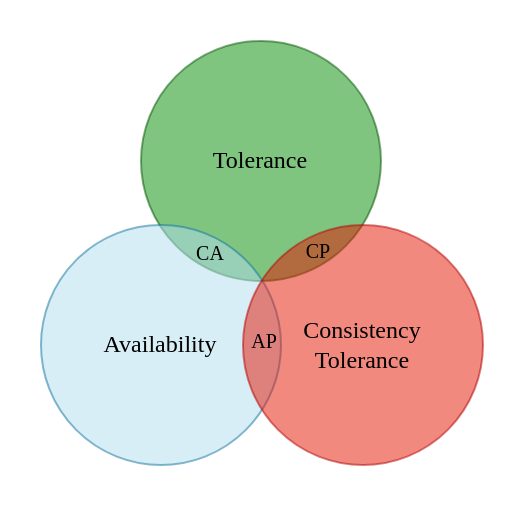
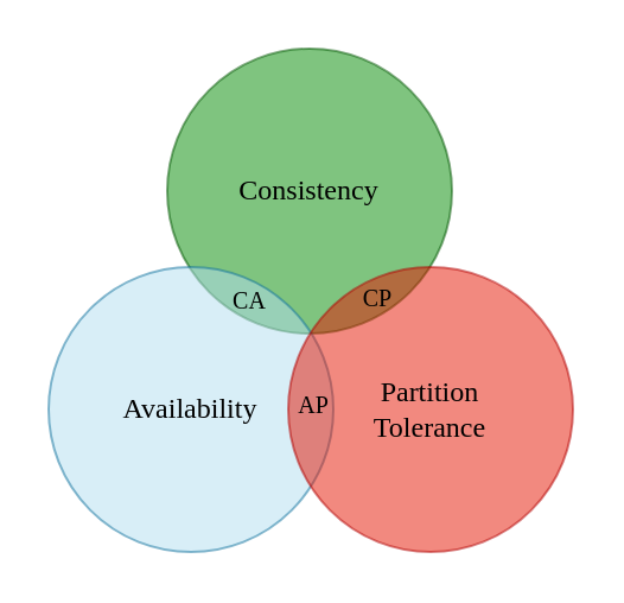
  <mxCell id="0" />
  <mxCell id="1" parent="0" />
- <mxCell id="2" value="&lt;span style=&quot;color: rgb(0, 0, 0);&quot;&gt;Tolerance&lt;/span&gt;" style="ellipse;whiteSpace=wrap;html=1;aspect=fixed;opacity=50;fillColor=#008a00;strokeColor=#005700;fontColor=#ffffff;fontFamily=Times New Roman;" vertex="1" parent="1"><mxGeometry x="70" y="20" width="120" height="120" as="geometry" /></mxCell>
+ <mxCell id="2" value="&lt;span style=&quot;color: rgb(0, 0, 0);&quot;&gt;Consistency&lt;/span&gt;" style="ellipse;whiteSpace=wrap;html=1;aspect=fixed;opacity=50;fillColor=#008a00;strokeColor=#005700;fontColor=#ffffff;fontFamily=Times New Roman;" vertex="1" parent="1"><mxGeometry x="70" y="20" width="120" height="120" as="geometry" /></mxCell>
  <mxCell id="3" value="&lt;span style=&quot;&quot;&gt;Availability&lt;/span&gt;&lt;span style=&quot;text-wrap-mode: nowrap; color: rgba(0, 0, 0, 0); font-size: 0px; text-align: start;&quot;&gt;%3CmxGraphModel%3E%3Croot%3E%3CmxCell%20id%3D%220%22%2F%3E%3CmxCell%20id%3D%221%22%20parent%3D%220%22%2F%3E%3CmxCell%20id%3D%222%22%20value%3D%22Consistency%22%20style%3D%22text%3Bhtml%3D1%3Balign%3Dcenter%3BverticalAlign%3Dmiddle%3BwhiteSpace%3Dwrap%3Brounded%3D0%3B%22%20vertex%3D%221%22%20parent%3D%221%22%3E%3CmxGeometry%20x%3D%22365%22%20y%3D%2220%22%20width%3D%2260%22%20height%3D%2230%22%20as%3D%22geometry%22%2F%3E%3C%2FmxCell%3E%3C%2Froot%3E%3C%2FmxGraphModel%3E&lt;/span&gt;" style="ellipse;whiteSpace=wrap;html=1;aspect=fixed;opacity=50;align=center;verticalAlign=middle;fontFamily=Times New Roman;fontSize=12;labelBackgroundColor=none;fillColor=#b1ddf0;strokeColor=#10739e;" vertex="1" parent="1"><mxGeometry x="20" y="112" width="120" height="120" as="geometry" /></mxCell>
- <mxCell id="4" value="&lt;span style=&quot;color: rgb(0, 0, 0);&quot;&gt;Consistency&lt;/span&gt;&lt;div style=&quot;color: rgb(0, 0, 0);&quot;&gt;Tolerance&lt;/div&gt;" style="ellipse;whiteSpace=wrap;html=1;aspect=fixed;opacity=50;fillColor=#e51400;strokeColor=#B20000;fontColor=#ffffff;labelBackgroundColor=none;fontFamily=Times New Roman;" vertex="1" parent="1"><mxGeometry x="121" y="112" width="120" height="120" as="geometry" /></mxCell>
+ <mxCell id="4" value="&lt;span style=&quot;color: rgb(0, 0, 0);&quot;&gt;Partition&lt;/span&gt;&lt;div style=&quot;color: rgb(0, 0, 0);&quot;&gt;Tolerance&lt;/div&gt;" style="ellipse;whiteSpace=wrap;html=1;aspect=fixed;opacity=50;fillColor=#e51400;strokeColor=#B20000;fontColor=#ffffff;labelBackgroundColor=none;fontFamily=Times New Roman;" vertex="1" parent="1"><mxGeometry x="121" y="112" width="120" height="120" as="geometry" /></mxCell>
  <mxCell id="5" value="CA" style="text;html=1;align=center;verticalAlign=middle;whiteSpace=wrap;rounded=0;fontSize=10;fontFamily=Times New Roman;" vertex="1" parent="1"><mxGeometry x="75" y="111" width="60" height="30" as="geometry" /></mxCell>
  <mxCell id="6" value="AP" style="text;html=1;align=center;verticalAlign=middle;whiteSpace=wrap;rounded=0;fontSize=10;fontFamily=Times New Roman;" vertex="1" parent="1"><mxGeometry x="102" y="155" width="60" height="30" as="geometry" /></mxCell>
  <mxCell id="7" value="CP" style="text;html=1;align=center;verticalAlign=middle;whiteSpace=wrap;rounded=0;fontSize=10;fontFamily=Times New Roman;" vertex="1" parent="1"><mxGeometry x="129" y="110" width="60" height="30" as="geometry" /></mxCell>
